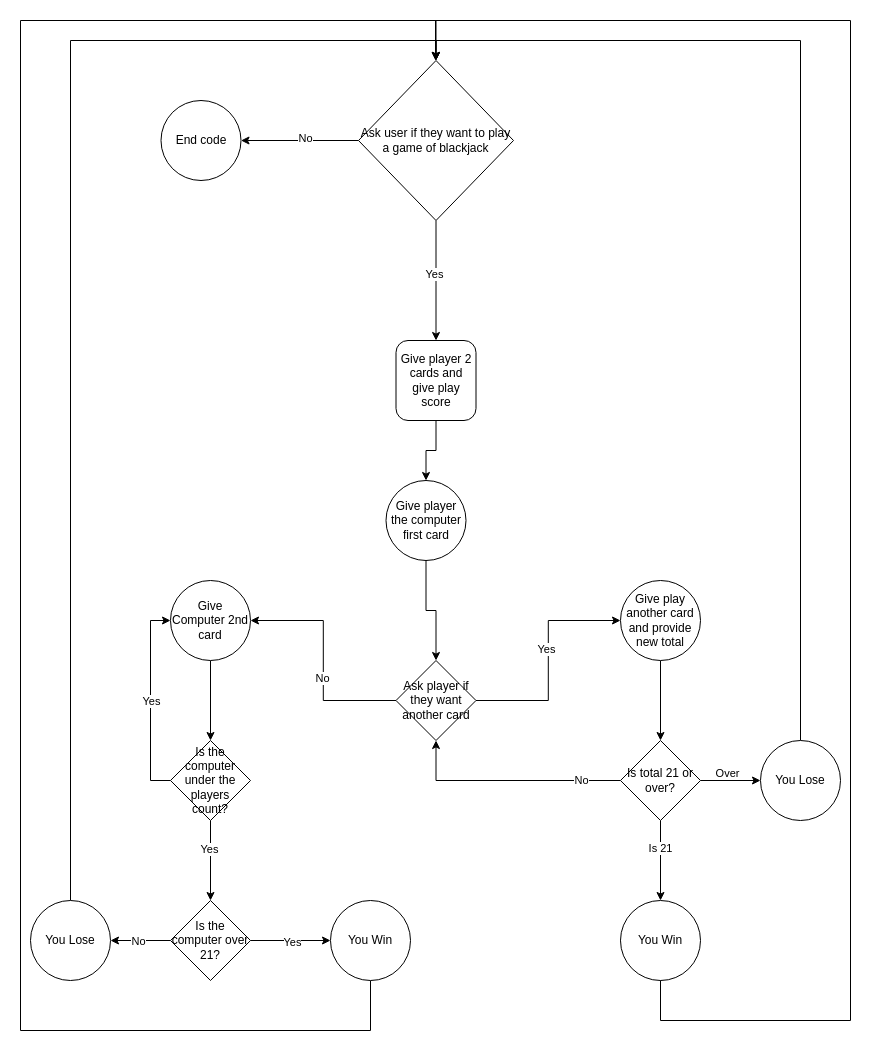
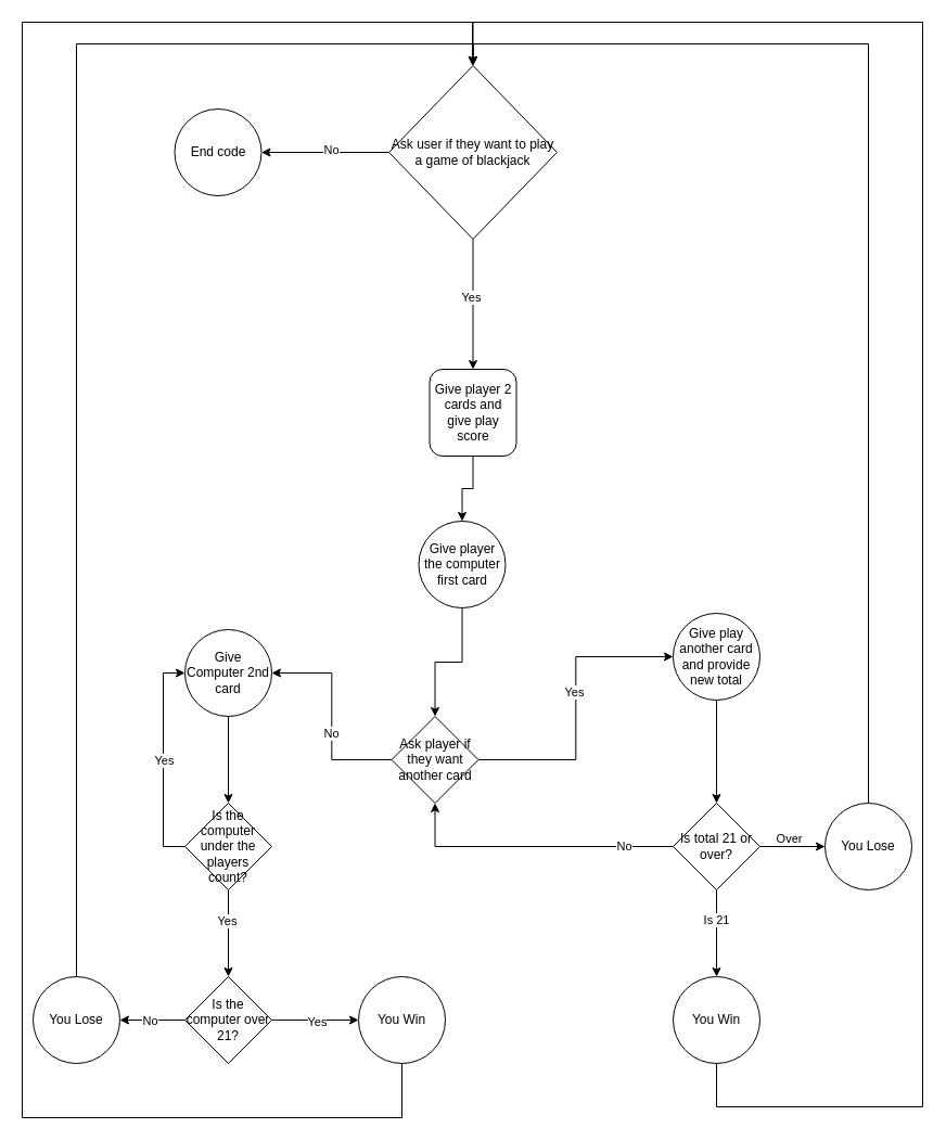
  <mxCell id="0" />
  <mxCell id="1" parent="0" />
  <mxCell id="2" value="" style="edgeStyle=orthogonalEdgeStyle;rounded=0;orthogonalLoop=1;jettySize=auto;html=1;" edge="1" parent="1" source="6" target="8"><mxGeometry relative="1" as="geometry" /></mxCell>
  <mxCell id="3" value="Yes" style="edgeLabel;html=1;align=center;verticalAlign=middle;resizable=0;points=[];" vertex="1" connectable="0" parent="2"><mxGeometry x="-0.117" y="-2" relative="1" as="geometry"><mxPoint as="offset" /></mxGeometry></mxCell>
  <mxCell id="4" value="" style="edgeStyle=orthogonalEdgeStyle;rounded=0;orthogonalLoop=1;jettySize=auto;html=1;" edge="1" parent="1" source="6" target="9"><mxGeometry relative="1" as="geometry" /></mxCell>
  <mxCell id="5" value="No" style="edgeLabel;html=1;align=center;verticalAlign=middle;resizable=0;points=[];" vertex="1" connectable="0" parent="4"><mxGeometry x="-0.081" y="-3" relative="1" as="geometry"><mxPoint as="offset" /></mxGeometry></mxCell>
  <mxCell id="6" value="Ask user if they want to play a game of blackjack" style="rhombus;whiteSpace=wrap;html=1;" vertex="1" parent="1"><mxGeometry x="358" y="60" width="155" height="160" as="geometry" /></mxCell>
  <mxCell id="7" value="" style="edgeStyle=orthogonalEdgeStyle;rounded=0;orthogonalLoop=1;jettySize=auto;html=1;" edge="1" parent="1" source="8" target="11"><mxGeometry relative="1" as="geometry" /></mxCell>
  <mxCell id="8" value="Give player 2 cards and give play score" style="whiteSpace=wrap;html=1;rounded=1;" vertex="1" parent="1"><mxGeometry x="395.5" y="340" width="80" height="80" as="geometry" /></mxCell>
  <mxCell id="9" value="End code" style="ellipse;whiteSpace=wrap;html=1;" vertex="1" parent="1"><mxGeometry x="160.5" y="100" width="80" height="80" as="geometry" /></mxCell>
  <mxCell id="10" value="" style="edgeStyle=orthogonalEdgeStyle;rounded=0;orthogonalLoop=1;jettySize=auto;html=1;" edge="1" parent="1" source="11" target="16"><mxGeometry relative="1" as="geometry" /></mxCell>
  <mxCell id="11" value="Give player the computer first card" style="ellipse;whiteSpace=wrap;html=1;" vertex="1" parent="1"><mxGeometry x="385.5" y="480" width="80" height="80" as="geometry" /></mxCell>
  <mxCell id="12" style="edgeStyle=orthogonalEdgeStyle;rounded=0;orthogonalLoop=1;jettySize=auto;html=1;entryX=0;entryY=0.5;entryDx=0;entryDy=0;" edge="1" parent="1" source="16" target="18"><mxGeometry relative="1" as="geometry" /></mxCell>
  <mxCell id="13" value="Yes" style="edgeLabel;html=1;align=center;verticalAlign=middle;resizable=0;points=[];" vertex="1" connectable="0" parent="12"><mxGeometry x="0.107" y="2" relative="1" as="geometry"><mxPoint as="offset" /></mxGeometry></mxCell>
  <mxCell id="14" style="edgeStyle=orthogonalEdgeStyle;rounded=0;orthogonalLoop=1;jettySize=auto;html=1;" edge="1" parent="1" source="16" target="31"><mxGeometry relative="1" as="geometry"><mxPoint x="300" y="700" as="targetPoint" /></mxGeometry></mxCell>
  <mxCell id="15" value="No" style="edgeLabel;html=1;align=center;verticalAlign=middle;resizable=0;points=[];" vertex="1" connectable="0" parent="14"><mxGeometry x="-0.156" y="1" relative="1" as="geometry"><mxPoint as="offset" /></mxGeometry></mxCell>
- <mxCell id="16" value="Ask player if they want another card" style="rhombus;whiteSpace=wrap;html=1;" vertex="1" parent="1"><mxGeometry x="395.5" y="660" width="80" height="80" as="geometry" /></mxCell>
+ <mxCell id="16" value="Ask player if they want another card" style="rhombus;whiteSpace=wrap;html=1;" vertex="1" parent="1"><mxGeometry x="360.5" y="660" width="80" height="80" as="geometry" /></mxCell>
  <mxCell id="17" value="" style="edgeStyle=orthogonalEdgeStyle;rounded=0;orthogonalLoop=1;jettySize=auto;html=1;" edge="1" parent="1" source="18" target="25"><mxGeometry relative="1" as="geometry" /></mxCell>
- <mxCell id="18" value="Give play another card and provide new total" style="ellipse;whiteSpace=wrap;html=1;" vertex="1" parent="1"><mxGeometry x="620" y="580" width="80" height="80" as="geometry" /></mxCell>
+ <mxCell id="18" value="Give play another card and provide new total" style="ellipse;whiteSpace=wrap;html=1;" vertex="1" parent="1"><mxGeometry x="620" y="565" width="80" height="80" as="geometry" /></mxCell>
  <mxCell id="19" value="" style="edgeStyle=orthogonalEdgeStyle;rounded=0;orthogonalLoop=1;jettySize=auto;html=1;" edge="1" parent="1" source="25" target="27"><mxGeometry relative="1" as="geometry" /></mxCell>
  <mxCell id="20" value="Over" style="edgeLabel;html=1;align=center;verticalAlign=middle;resizable=0;points=[];" vertex="1" connectable="0" parent="19"><mxGeometry x="-0.113" y="4" relative="1" as="geometry"><mxPoint x="-1" y="-4" as="offset" /></mxGeometry></mxCell>
  <mxCell id="21" value="" style="edgeStyle=orthogonalEdgeStyle;rounded=0;orthogonalLoop=1;jettySize=auto;html=1;" edge="1" parent="1" source="25" target="29"><mxGeometry relative="1" as="geometry" /></mxCell>
  <mxCell id="22" value="Is 21" style="edgeLabel;html=1;align=center;verticalAlign=middle;resizable=0;points=[];" vertex="1" connectable="0" parent="21"><mxGeometry x="-0.325" y="-1" relative="1" as="geometry"><mxPoint as="offset" /></mxGeometry></mxCell>
  <mxCell id="23" style="edgeStyle=orthogonalEdgeStyle;rounded=0;orthogonalLoop=1;jettySize=auto;html=1;entryX=0.5;entryY=1;entryDx=0;entryDy=0;" edge="1" parent="1" source="25" target="16"><mxGeometry relative="1" as="geometry" /></mxCell>
  <mxCell id="24" value="No" style="edgeLabel;html=1;align=center;verticalAlign=middle;resizable=0;points=[];" vertex="1" connectable="0" parent="23"><mxGeometry x="-0.644" y="-1" relative="1" as="geometry"><mxPoint as="offset" /></mxGeometry></mxCell>
  <mxCell id="25" value="Is total 21 or over?" style="rhombus;whiteSpace=wrap;html=1;" vertex="1" parent="1"><mxGeometry x="620" y="740" width="80" height="80" as="geometry" /></mxCell>
  <mxCell id="26" style="edgeStyle=orthogonalEdgeStyle;rounded=0;orthogonalLoop=1;jettySize=auto;html=1;entryX=0.5;entryY=0;entryDx=0;entryDy=0;" edge="1" parent="1" source="27" target="6"><mxGeometry relative="1" as="geometry"><Array as="points"><mxPoint x="800" y="40" /><mxPoint x="436" y="40" /></Array></mxGeometry></mxCell>
  <mxCell id="27" value="You Lose" style="ellipse;whiteSpace=wrap;html=1;" vertex="1" parent="1"><mxGeometry x="760" y="740" width="80" height="80" as="geometry" /></mxCell>
  <mxCell id="28" style="edgeStyle=orthogonalEdgeStyle;rounded=0;orthogonalLoop=1;jettySize=auto;html=1;entryX=0.5;entryY=0;entryDx=0;entryDy=0;" edge="1" parent="1"><mxGeometry relative="1" as="geometry"><mxPoint x="619.5" y="940" as="sourcePoint" /><mxPoint x="435" y="60" as="targetPoint" /><Array as="points"><mxPoint x="660" y="940" /><mxPoint x="660" y="1020" /><mxPoint x="850" y="1020" /><mxPoint x="850" y="20" /><mxPoint x="435" y="20" /></Array></mxGeometry></mxCell>
  <mxCell id="29" value="You Win" style="ellipse;whiteSpace=wrap;html=1;" vertex="1" parent="1"><mxGeometry x="620" y="900" width="80" height="80" as="geometry" /></mxCell>
  <mxCell id="30" value="" style="edgeStyle=orthogonalEdgeStyle;rounded=0;orthogonalLoop=1;jettySize=auto;html=1;" edge="1" parent="1" source="31" target="36"><mxGeometry relative="1" as="geometry" /></mxCell>
  <mxCell id="31" value="Give Computer 2nd card" style="ellipse;whiteSpace=wrap;html=1;aspect=fixed;" vertex="1" parent="1"><mxGeometry x="170" y="580" width="80" height="80" as="geometry" /></mxCell>
  <mxCell id="32" style="edgeStyle=orthogonalEdgeStyle;rounded=0;orthogonalLoop=1;jettySize=auto;html=1;entryX=0;entryY=0.5;entryDx=0;entryDy=0;" edge="1" parent="1" source="36" target="31"><mxGeometry relative="1" as="geometry"><mxPoint x="90" y="630" as="targetPoint" /><Array as="points"><mxPoint x="150" y="780" /><mxPoint x="150" y="620" /></Array></mxGeometry></mxCell>
  <mxCell id="33" value="Yes" style="edgeLabel;html=1;align=center;verticalAlign=middle;resizable=0;points=[];" vertex="1" connectable="0" parent="32"><mxGeometry x="0.01" y="3" relative="1" as="geometry"><mxPoint x="3" y="1" as="offset" /></mxGeometry></mxCell>
  <mxCell id="34" value="" style="edgeStyle=orthogonalEdgeStyle;rounded=0;orthogonalLoop=1;jettySize=auto;html=1;" edge="1" parent="1" source="36" target="41"><mxGeometry relative="1" as="geometry" /></mxCell>
  <mxCell id="35" value="Yes" style="edgeLabel;html=1;align=center;verticalAlign=middle;resizable=0;points=[];" vertex="1" connectable="0" parent="34"><mxGeometry x="-0.3" y="-2" relative="1" as="geometry"><mxPoint as="offset" /></mxGeometry></mxCell>
  <mxCell id="36" value="Is the computer under the players count?" style="rhombus;whiteSpace=wrap;html=1;" vertex="1" parent="1"><mxGeometry x="170" y="740" width="80" height="80" as="geometry" /></mxCell>
  <mxCell id="37" value="" style="edgeStyle=orthogonalEdgeStyle;rounded=0;orthogonalLoop=1;jettySize=auto;html=1;" edge="1" parent="1" source="41"><mxGeometry relative="1" as="geometry"><mxPoint x="110" y="940" as="targetPoint" /></mxGeometry></mxCell>
  <mxCell id="38" value="No" style="edgeLabel;html=1;align=center;verticalAlign=middle;resizable=0;points=[];" vertex="1" connectable="0" parent="37"><mxGeometry x="0.1" relative="1" as="geometry"><mxPoint as="offset" /></mxGeometry></mxCell>
  <mxCell id="39" value="" style="edgeStyle=orthogonalEdgeStyle;rounded=0;orthogonalLoop=1;jettySize=auto;html=1;" edge="1" parent="1" source="41" target="45"><mxGeometry relative="1" as="geometry" /></mxCell>
  <mxCell id="40" value="Yes" style="edgeLabel;html=1;align=center;verticalAlign=middle;resizable=0;points=[];" vertex="1" connectable="0" parent="39"><mxGeometry x="0.025" y="-1" relative="1" as="geometry"><mxPoint as="offset" /></mxGeometry></mxCell>
  <mxCell id="41" value="Is the computer over 21?" style="rhombus;whiteSpace=wrap;html=1;" vertex="1" parent="1"><mxGeometry x="170" y="900" width="80" height="80" as="geometry" /></mxCell>
  <mxCell id="42" style="edgeStyle=orthogonalEdgeStyle;rounded=0;orthogonalLoop=1;jettySize=auto;html=1;entryX=0.5;entryY=0;entryDx=0;entryDy=0;" edge="1" parent="1" target="6"><mxGeometry relative="1" as="geometry"><mxPoint x="70" y="900" as="sourcePoint" /><Array as="points"><mxPoint x="70" y="40" /><mxPoint x="436" y="40" /></Array></mxGeometry></mxCell>
  <mxCell id="43" value="You Lose" style="ellipse;whiteSpace=wrap;html=1;" vertex="1" parent="1"><mxGeometry x="30" y="900" width="80" height="80" as="geometry" /></mxCell>
  <mxCell id="44" style="edgeStyle=orthogonalEdgeStyle;rounded=0;orthogonalLoop=1;jettySize=auto;html=1;entryX=0.5;entryY=0;entryDx=0;entryDy=0;" edge="1" parent="1" source="45" target="6"><mxGeometry relative="1" as="geometry"><Array as="points"><mxPoint x="370" y="1030" /><mxPoint x="20" y="1030" /><mxPoint x="20" y="20" /><mxPoint x="436" y="20" /></Array></mxGeometry></mxCell>
  <mxCell id="45" value="You Win" style="ellipse;whiteSpace=wrap;html=1;" vertex="1" parent="1"><mxGeometry x="330" y="900" width="80" height="80" as="geometry" /></mxCell>
